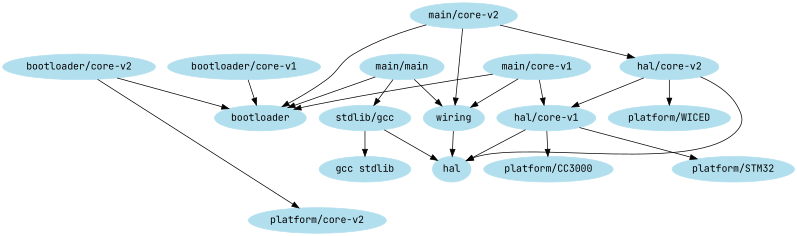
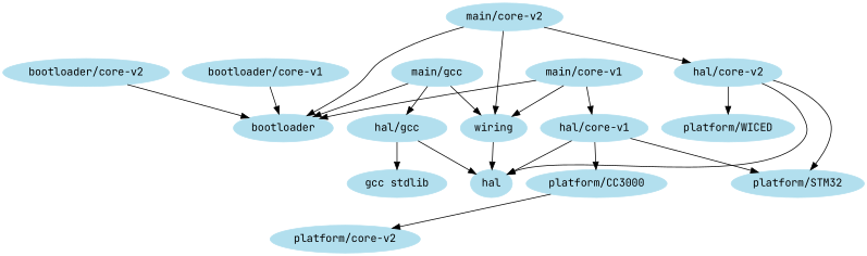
  digraph {
    fontname="JetBrains Mono"
    node [color=lightblue2 fontname="JetBrains Mono" style=filled]
    edge [fontname="JetBrains Mono"]
    n1 [label=bootloader]
    "bootloader/core-v1"
    "bootloader/core-v2"
    "platform/core-v2"
    "main/core-v1"
    wiring
    "hal/core-v1"
    hal
    "platform/STM32"
    "platform/CC3000"
    "main/core-v2"
    "hal/core-v2"
    "platform/WICED"
-   "main/gcc" [label="main/main"]
-   "hal/gcc" [label="stdlib/gcc"]
+   "main/gcc"
+   "hal/gcc"
    "gcc stdlib"
    "bootloader/core-v1" -> n1
    "bootloader/core-v2" -> n1
-   "bootloader/core-v2" -> "platform/core-v2"
+   "platform/CC3000" -> "platform/core-v2"
    "main/core-v1" -> n1
    "main/core-v1" -> wiring
    "main/core-v1" -> "hal/core-v1"
    wiring -> hal
    "hal/core-v1" -> hal
    "hal/core-v1" -> "platform/STM32"
    "hal/core-v1" -> "platform/CC3000"
    "main/core-v2" -> n1
    "main/core-v2" -> wiring
    "main/core-v2" -> "hal/core-v2"
    "hal/core-v2" -> hal
-   "hal/core-v2" -> "hal/core-v1"
+   "hal/core-v2" -> "platform/STM32"
    "hal/core-v2" -> "platform/WICED"
    "main/gcc" -> n1
    "main/gcc" -> wiring
    "main/gcc" -> "hal/gcc"
    "hal/gcc" -> hal
    "hal/gcc" -> "gcc stdlib"
  }
